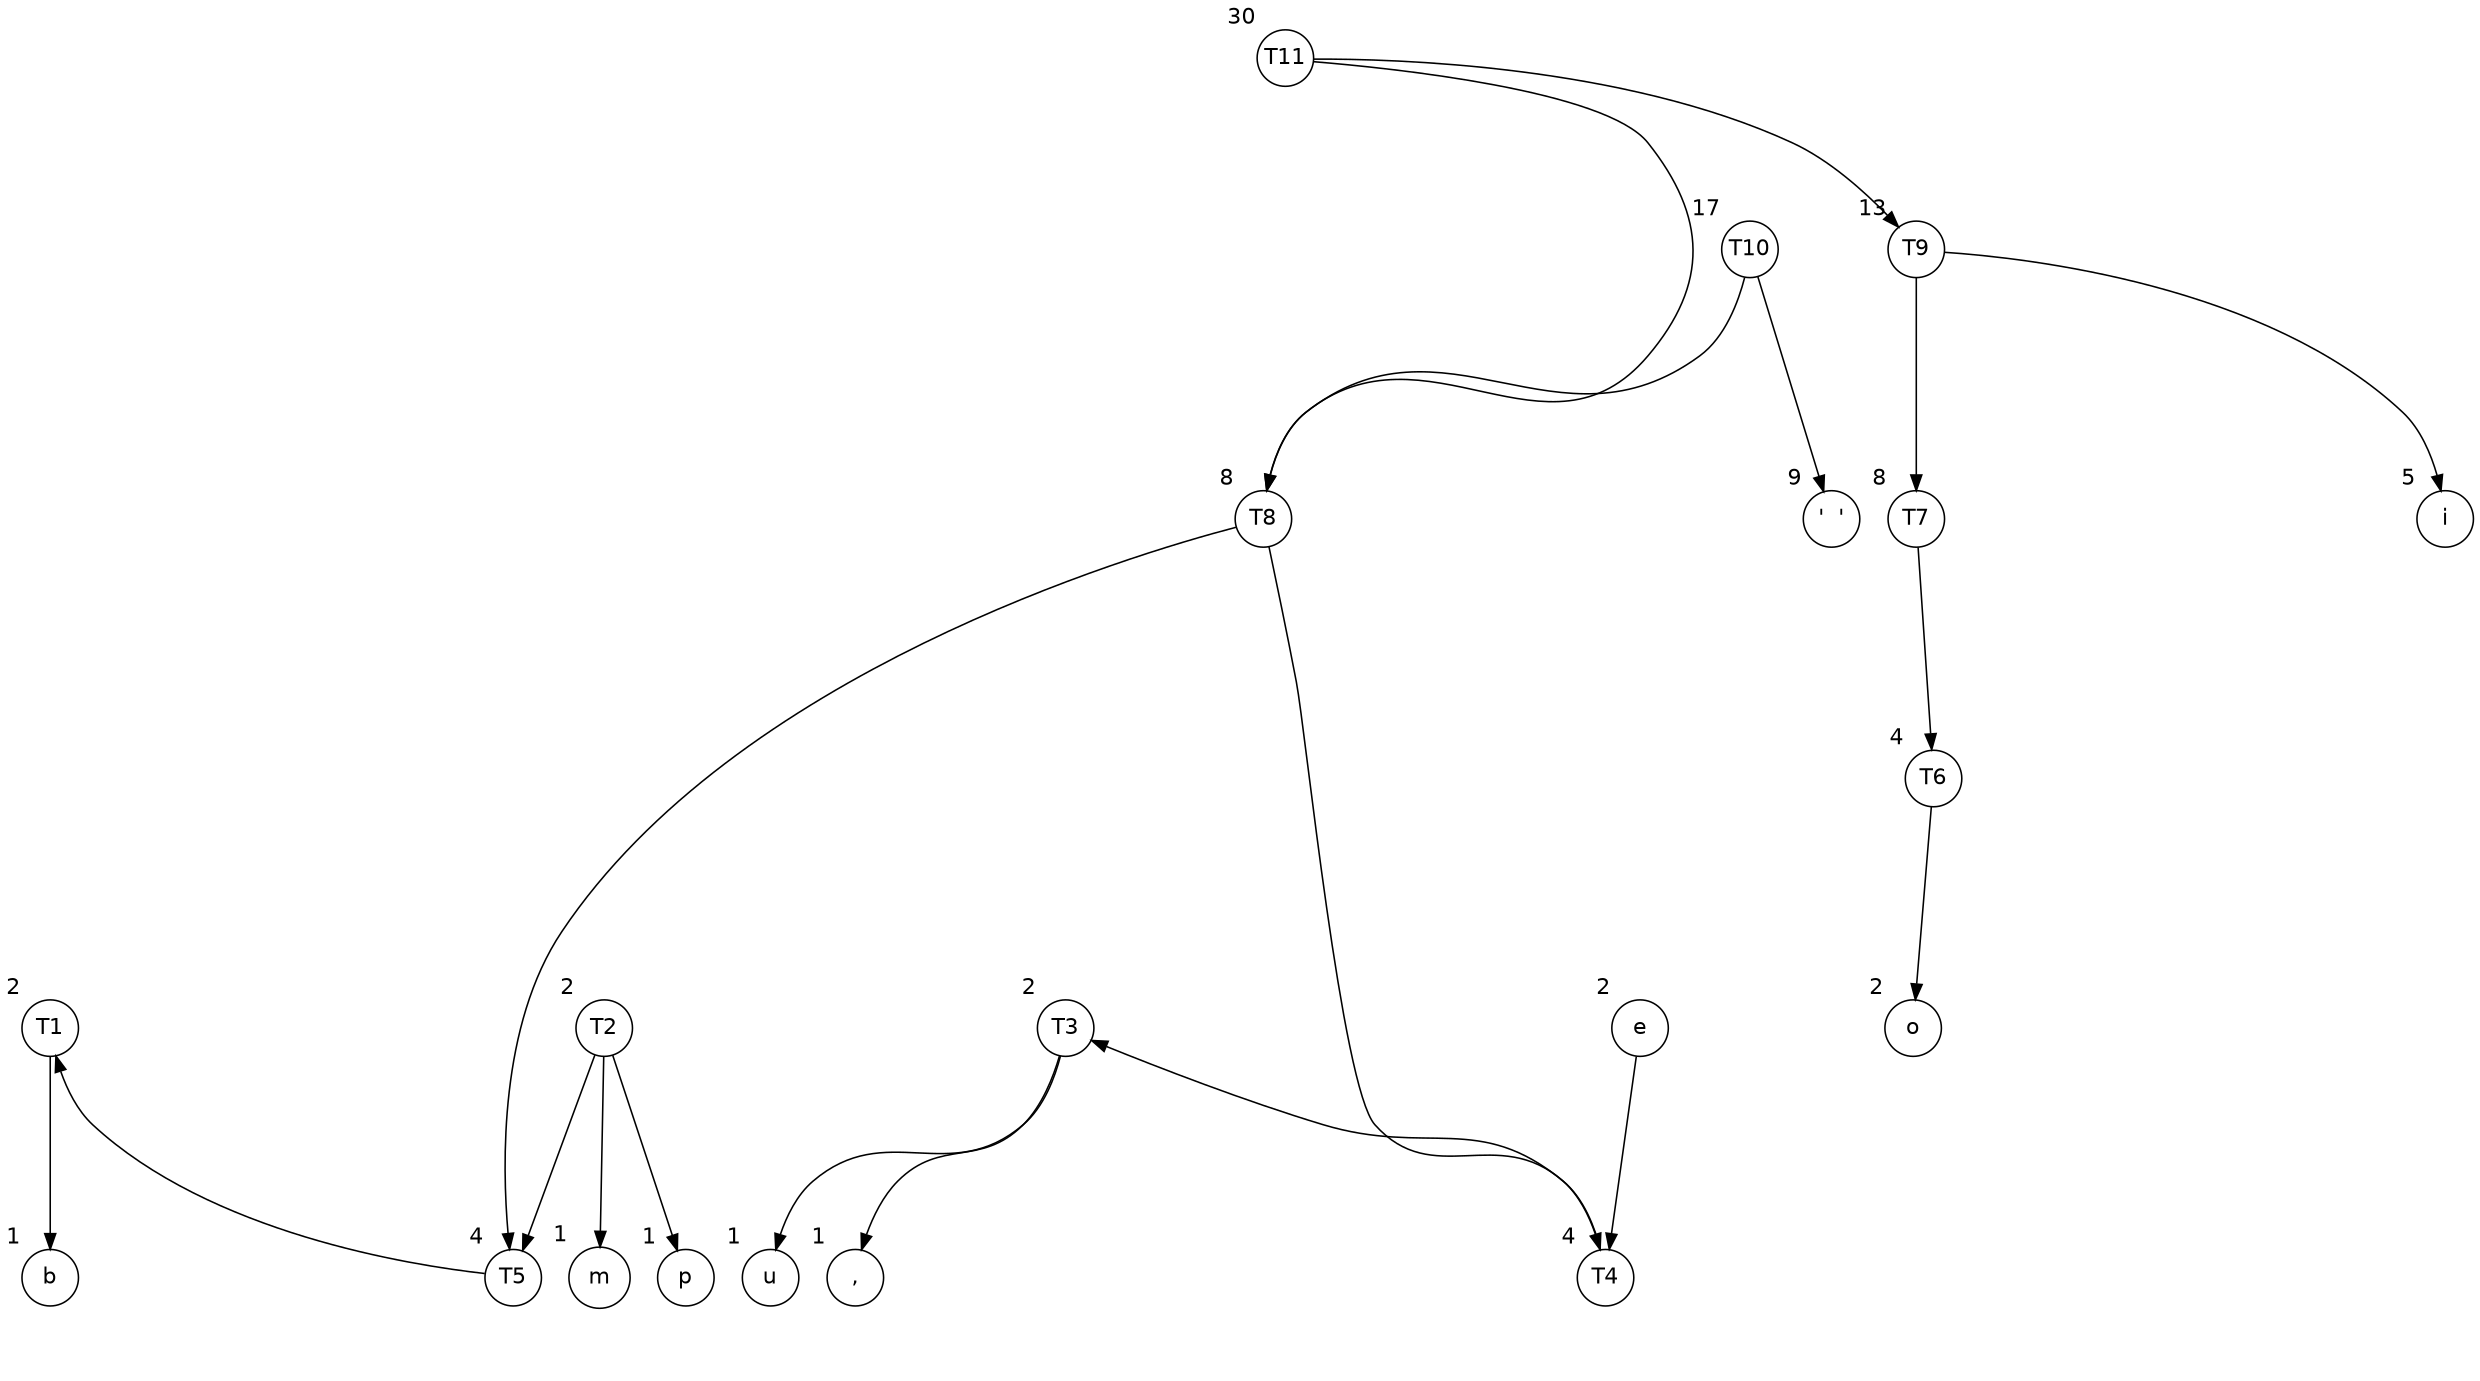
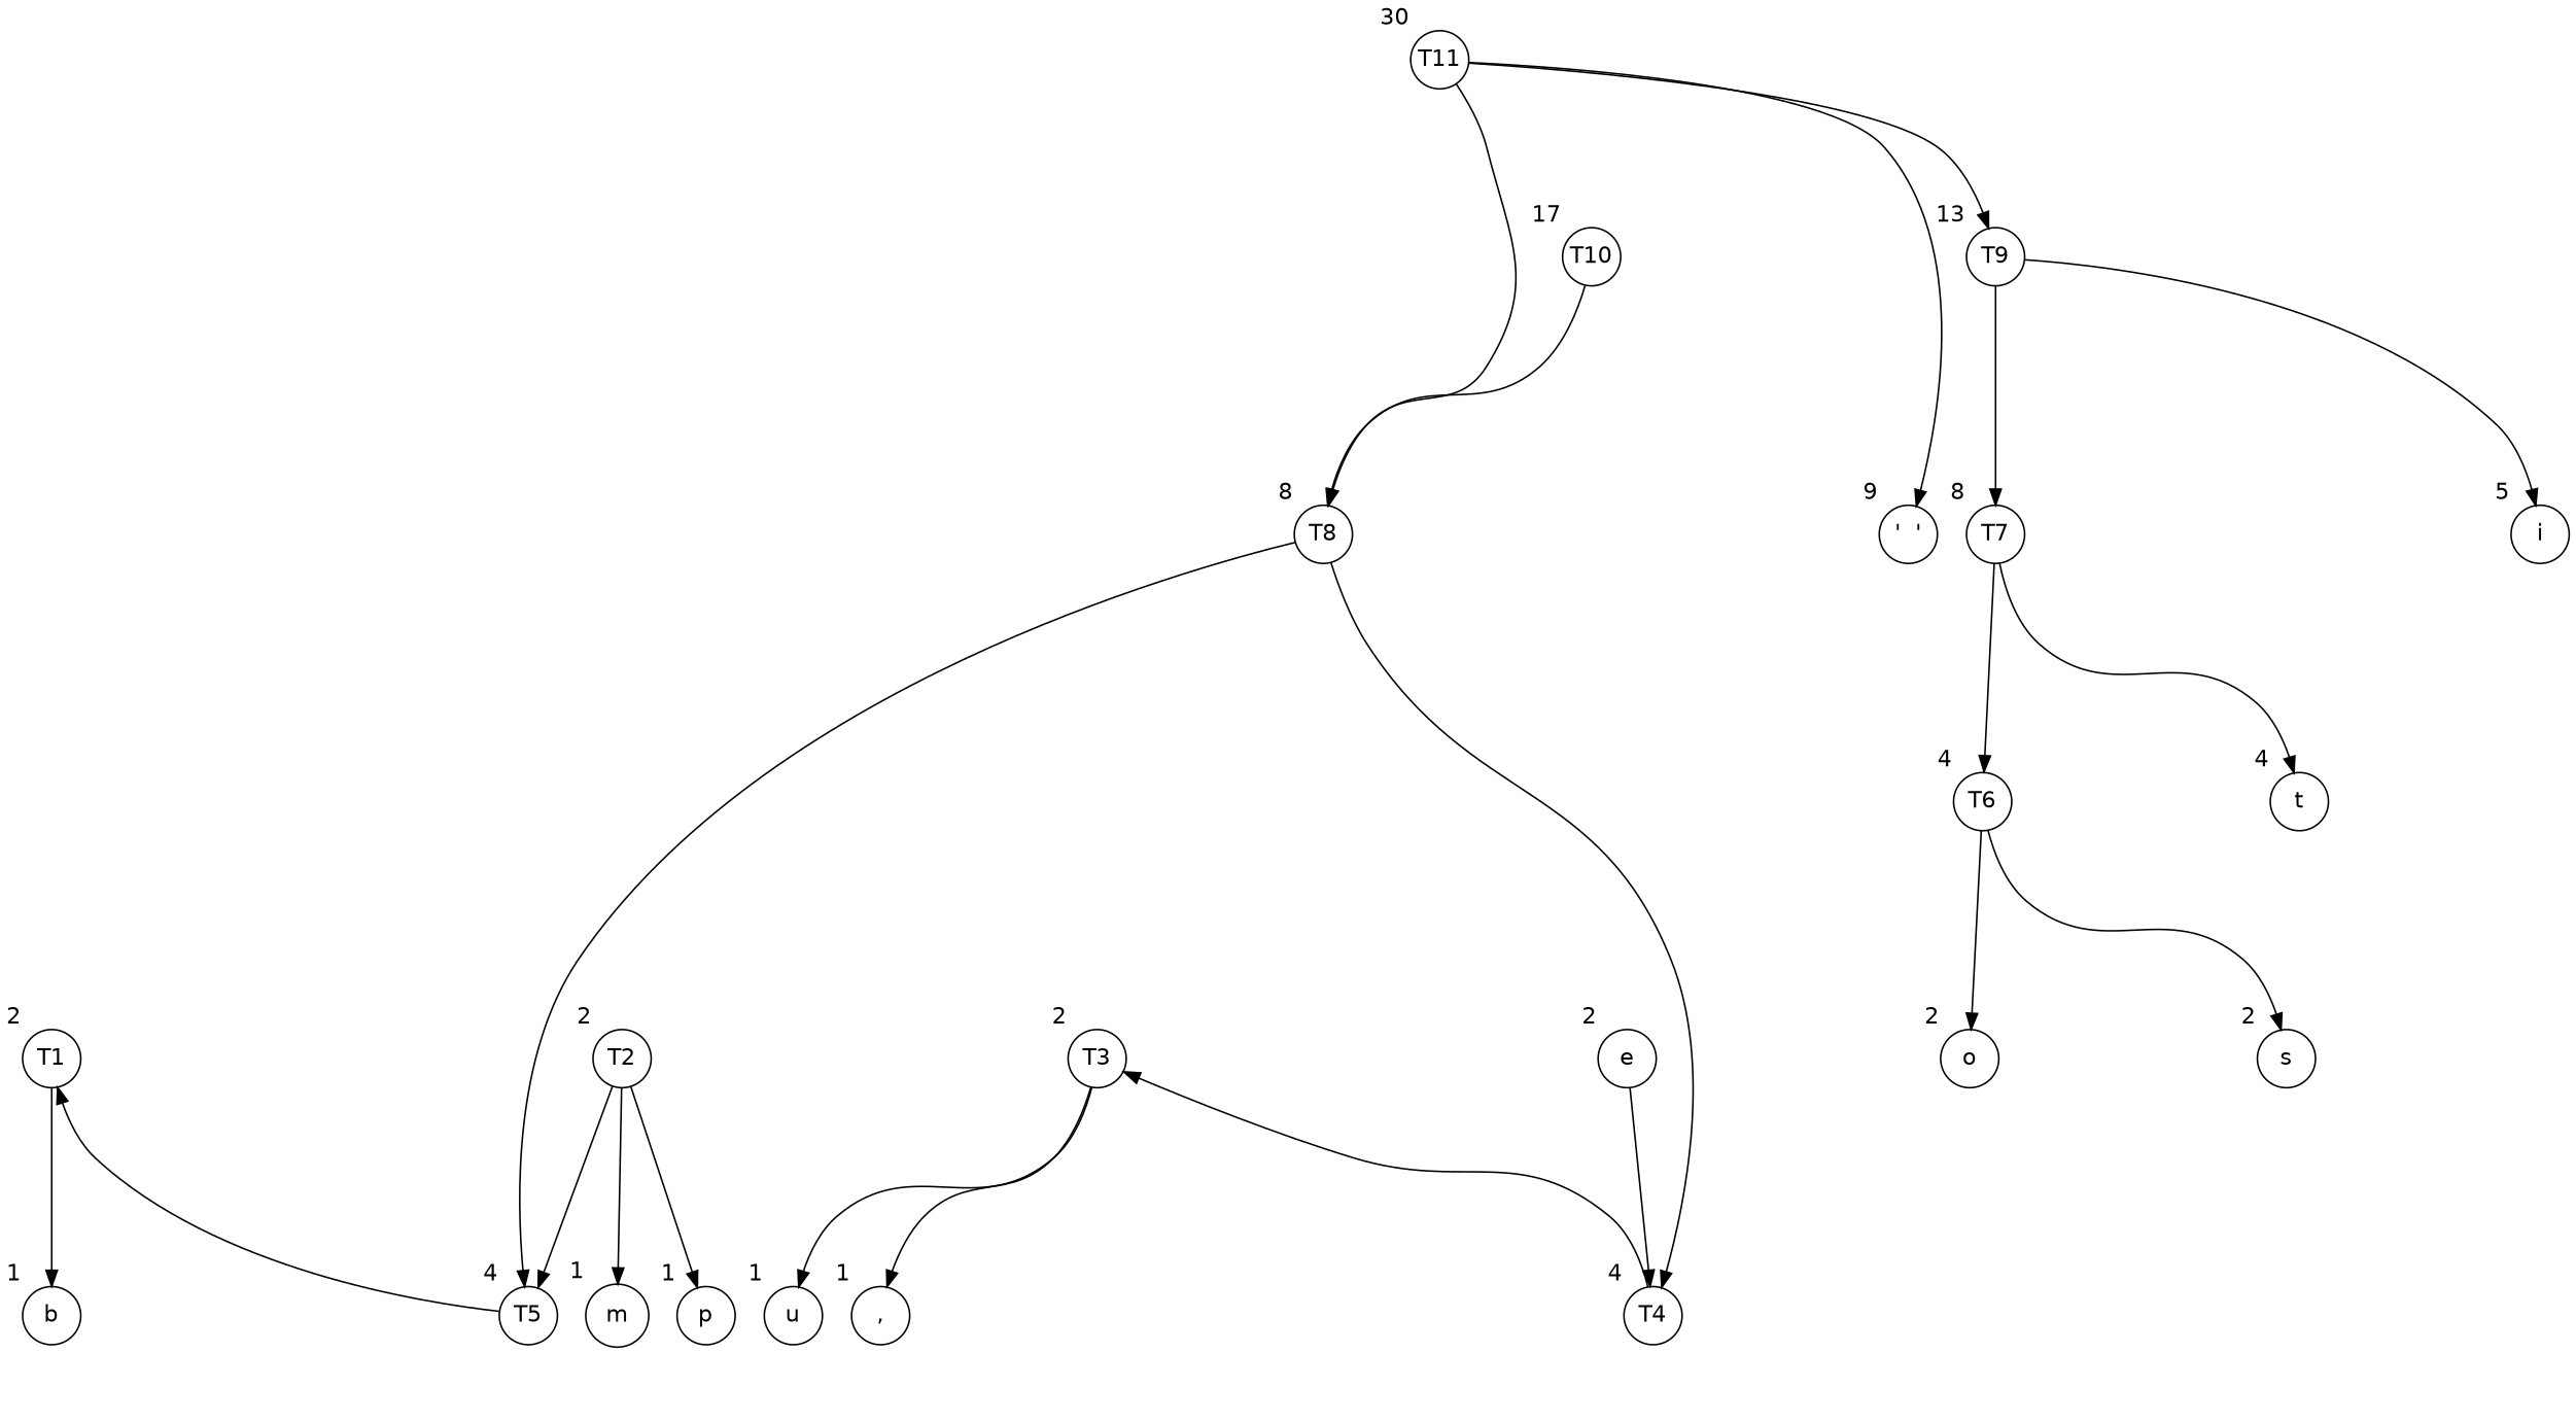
  digraph {
    fontname=Helvetica
    node [fontname=Helvetica shape=circle]
    edge [fontname=Helvetica style=invis]
    e [xlabel=2]
    T3 [fixedsize=true width=0.5 xlabel=2]
    T4empty1 [style=invis width=0.1]
    T1 [fixedsize=true width=0.5 xlabel=2]
    T5empty1 [style=invis width=0.1]
    T2 [fixedsize=true width=0.5 xlabel=2]
    o [xlabel=2]
    T6empty1 [style=invis width=0.1]
+   s [xlabel=2]
    T6empty2 [style=invis width=0.1]
+   t [xlabel=4]
    T7empty2 [style=invis width=0.1]
    T6 [fixedsize=true width=0.5 xlabel=4]
    T7empty1 [style=invis width=0.1]
    T4 [fixedsize=true width=0.5 xlabel=4]
    T5 [fixedsize=true width=0.5 xlabel=4]
    T8empty1 [style=invis width=0.1]
    T8empty2 [style=invis width=0.1]
    T8empty3 [style=invis width=0.1]
    i [xlabel=5]
    T7 [fixedsize=true width=0.5 xlabel=8]
    T9empty1 [style=invis width=0.1]
    T9empty2 [style=invis width=0.1]
    n24 [fixedsize=true label="'  '" width=0.5 xlabel=9]
    T8 [fixedsize=true width=0.5 xlabel=8]
    T10empty1 [style=invis width=0.1]
    T10empty2 [style=invis width=0.1]
    T9 [fixedsize=true width=0.5 xlabel=13]
    T10 [fixedsize=true width=0.5 xlabel=17]
    T11empty1 [style=invis width=0.1]
    T11empty2 [style=invis width=0.1]
    T11empty3 [style=invis width=0.1]
    T11empty4 [style=invis width=0.1]
    T11empty5 [style=invis width=0.1]
    b [xlabel=1]
    m [xlabel=1]
    p [xlabel=1]
    u [xlabel=1]
    n39 [label="," xlabel=1]
    spacer1 [style=invis width=0.1]
    spacer2 [style=invis width=0.1]
    spacer3 [style=invis width=0.1]
    spacer4 [style=invis width=0.1]
    T11 [fixedsize=true width=0.5 xlabel=30]
    subgraph sub_1 {
      rank=same
      e
      T3
      T4empty1
    }
    subgraph sub_2 {
      rank=same
      T1
      T5empty1
      T2
    }
    subgraph sub_3 {
      rank=same
      o
      T6empty1
+     s
      T6empty2
    }
    subgraph sub_4 {
      rank=same
+     t
      T7empty2
      T6
      T7empty1
    }
    subgraph sub_5 {
      rank=same
      T4
      T5
      T8empty1
      T8empty2
      T8empty3
    }
    subgraph sub_6 {
      rank=same
      i
      T7
      T9empty1
      T9empty2
    }
    subgraph sub_7 {
      rank=same
      n24
      T8
      T10empty1
      T10empty2
    }
    subgraph sub_8 {
      rank=same
      T9
      T10
      T11empty1
      T11empty2
      T11empty3
      T11empty4
      T11empty5
    }
    subgraph sub_9 {
      rank=same
      b
      m
      p
      u
      n39
    }
    subgraph sub_10 {
      rank=same
      T9
      T10
    }
    subgraph sub_11 {
      rank=same
      i
      T7
      n24
      T8
    }
    subgraph sub_12 {
      rank=same
      e
      o
      spacer1
    }
    subgraph sub_13 {
      rank=same
      T3
      T2
      spacer2
      spacer3
    }
    subgraph sub_14 {
      rank=same
      T1
      T2
      spacer4
    }
    e -> T4 [style=""]
    e -> spacer1
    T3 -> T4empty1
    T3 -> u [style=""]
    T3 -> n39 [style=""]
    T4empty1 -> e
    T1 -> T5empty1
    T1 -> b [style=""]
    T1 -> spacer4
    T5empty1 -> T2
    T2 -> T5 [style=""]
    T2 -> m [style=""]
    T2 -> p [style=""]
    T2 -> spacer2
    o -> T6empty1
+   T6empty1 -> s
+   s -> T6empty2
+   t -> T7empty2
    T6 -> o [style=""]
    T6 -> T6empty1
+   T6 -> s [style=""]
    T6 -> T6empty2
    T6 -> T7empty1
+   T7empty1 -> t
    T4 -> T3 [style=""]
    T4 -> T4empty1
    T5 -> T1 [style=""]
    T5 -> T8empty1
    T8empty1 -> T8empty2
    T8empty2 -> T8empty3
    T8empty3 -> T4
+   T7 -> t [style=""]
    T7 -> T7empty2
    T7 -> T6 [style=""]
    T7 -> T7empty1
    T7 -> i
    T7 -> T9empty1
    T9empty1 -> T9empty2
    T9empty2 -> i
    n24 -> T7
    T8 -> T4 [style=""]
    T8 -> T5 [style=""]
    T8 -> T8empty1
    T8 -> T8empty2
    T8 -> T8empty3
    T8 -> n24
    T8 -> T10empty1
    T10empty1 -> T10empty2
    T10empty2 -> n24
    T9 -> i [style=""]
    T9 -> T7 [style=""]
    T9 -> T9empty1
    T9 -> T9empty2
-   T10 -> n24 [style=""]
+   T11 -> n24 [style=""]
    T10 -> T8 [style=""]
    T10 -> T10empty1
    T10 -> T10empty2
    T10 -> T9
    T10 -> T11empty1
    T11empty1 -> T11empty2
    T11empty2 -> T11empty3
    T11empty3 -> T11empty4
    T11empty4 -> T11empty5
    T11empty5 -> T9
    m -> p
    p -> u
    u -> n39
    spacer1 -> o
    spacer2 -> spacer3
    spacer3 -> T3
    spacer4 -> T2
    T11 -> T8 [style=""]
    T11 -> T9 [style=""]
    T11 -> T11empty1
    T11 -> T11empty2
    T11 -> T11empty3
    T11 -> T11empty4
    T11 -> T11empty5
  }
